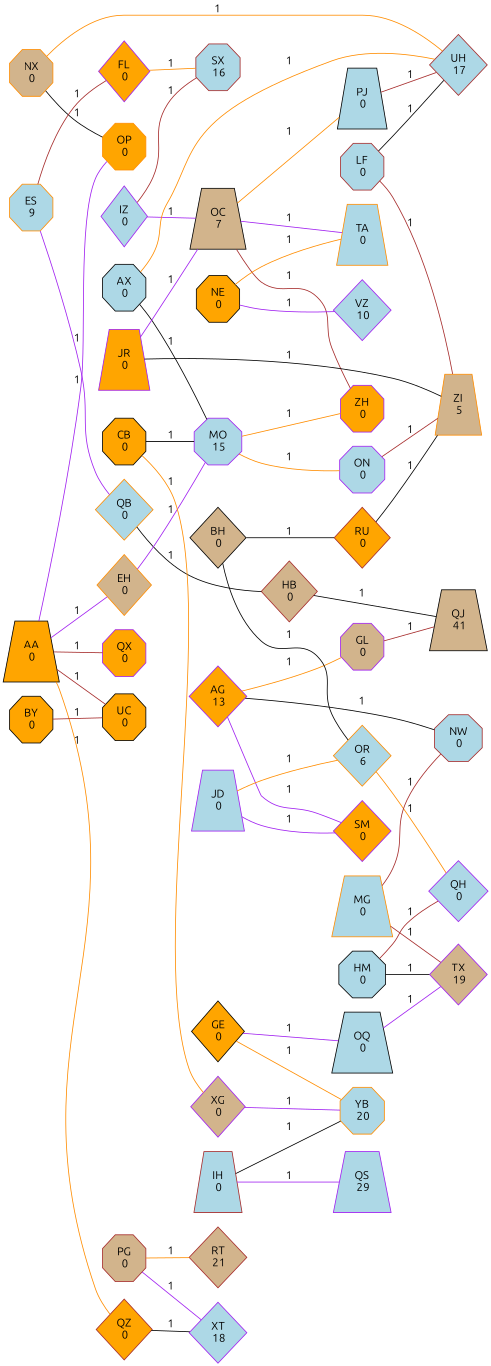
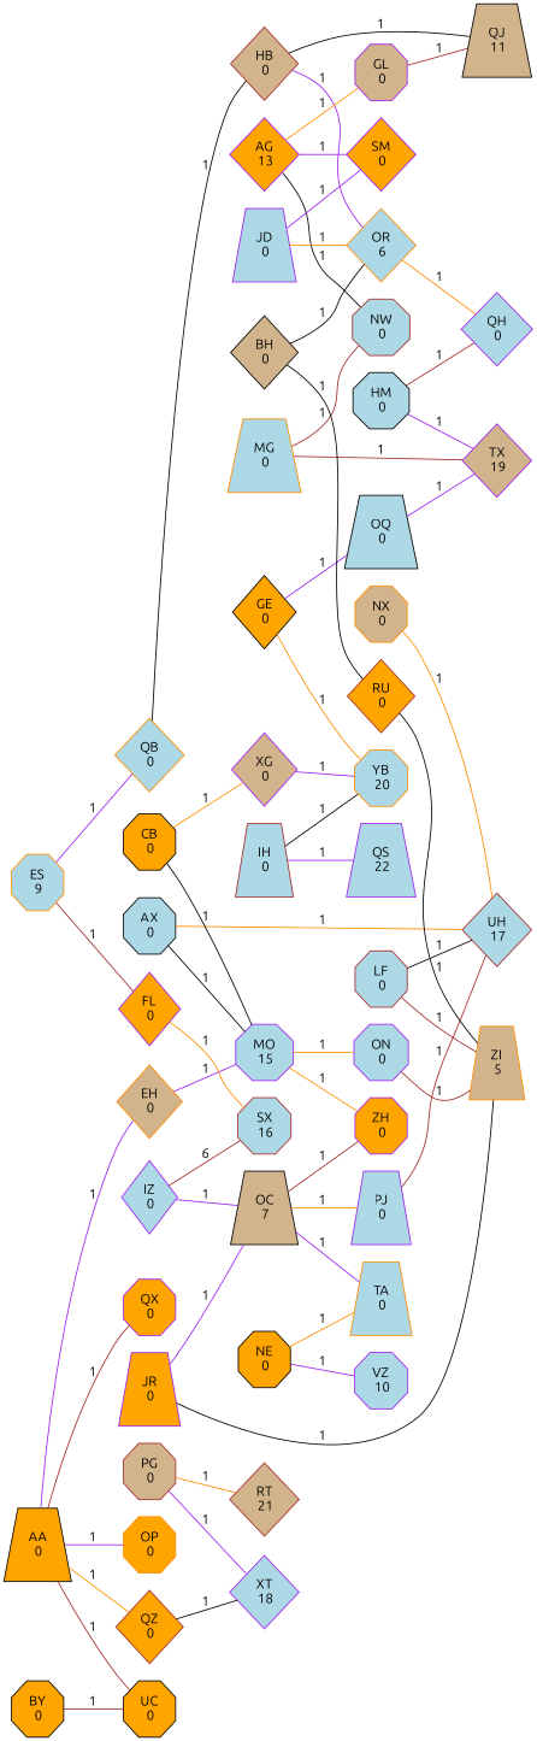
  graph {
    fontname=Ubuntu
    rankdir=LR
    node [color=purple fillcolor=lightblue fontname=Ubuntu shape=diamond style=filled]
    edge [color=purple fontname=Ubuntu]
-   n1 [color=black fillcolor=tan label="QJ\n 41" shape=trapezium]
-   n2 [label="VZ\n 10"]
+   n1 [color=black fillcolor=tan label="QJ\n 11" shape=trapezium]
+   n2 [label="VZ\n 10" shape=octagon]
    n3 [fillcolor=tan label="TX\n 19"]
    n4 [color=darkorange fillcolor=tan label="ZI\n 5" shape=trapezium]
    n5 [color=brown label="IH\n 0" shape=trapezium]
-   n6 [label="QS\n 29" shape=trapezium]
+   n6 [label="QS\n 22" shape=trapezium]
    n7 [color=darkorange label="YB\n 20" shape=octagon]
    n8 [color=darkorange label="QB\n 0"]
    n9 [color=brown fillcolor=tan label="HB\n 0"]
    n10 [fillcolor=orange label="QX\n 0" shape=octagon]
    n11 [color=darkorange fillcolor=tan label="NX\n 0" shape=octagon]
    n12 [color=brown label="UH\n 17"]
    n13 [color=darkorange fillcolor=orange label="OP\n 0" shape=octagon]
-   n14 [color=black label="PJ\n 0" shape=trapezium]
+   n14 [label="PJ\n 0" shape=trapezium]
    n15 [color=darkorange label="OR\n 6"]
    n16 [label="QH\n 0"]
    n17 [color=black fillcolor=tan label="OC\n 7" shape=trapezium]
    n18 [color=darkorange label="TA\n 0" shape=trapezium]
    n19 [fillcolor=orange label="ZH\n 0" shape=octagon]
    n20 [color=black fillcolor=orange label="UC\n 0" shape=octagon]
    n21 [label="IZ\n 0"]
    n22 [color=brown label="SX\n 16" shape=octagon]
    n23 [fillcolor=orange label="AG\n 13"]
    n24 [fillcolor=tan label="GL\n 0" shape=octagon]
    n25 [fillcolor=orange label="SM\n 0"]
    n26 [color=brown label="NW\n 0" shape=octagon]
    n27 [label="ON\n 0" shape=octagon]
    n28 [label="XT\n 18"]
    n29 [color=black label="AX\n 0" shape=octagon]
    n30 [label="MO\n 15" shape=octagon]
    n31 [label="JD\n 0" shape=trapezium]
    n32 [color=black label="HM\n 0" shape=octagon]
    n33 [color=brown label="LF\n 0" shape=octagon]
    n34 [color=brown fillcolor=tan label="RT\n 21"]
    n35 [color=black fillcolor=orange label="NE\n 0" shape=octagon]
    n36 [color=black label="OQ\n 0" shape=trapezium]
    n37 [color=black fillcolor=orange label="AA\n 0" shape=trapezium]
    n38 [color=darkorange fillcolor=tan label="EH\n 0"]
    n39 [color=brown fillcolor=orange label="QZ\n 0"]
    n40 [color=black fillcolor=orange label="GE\n 0"]
    n41 [color=darkorange label="MG\n 0" shape=trapezium]
    n42 [fillcolor=orange label="JR\n 0" shape=trapezium]
    n43 [color=brown fillcolor=tan label="PG\n 0" shape=octagon]
    n44 [fillcolor=tan label="XG\n 0"]
    n45 [color=darkorange label="ES\n 9" shape=octagon]
    n46 [fillcolor=orange label="FL\n 0"]
    n47 [color=black fillcolor=tan label="BH\n 0"]
    n48 [color=brown fillcolor=orange label="RU\n 0"]
    n49 [color=black fillcolor=orange label="CB\n 0" shape=octagon]
    n50 [color=black fillcolor=orange label="BY\n 0" shape=octagon]
    n5 -- n6 [label=1]
    n5 -- n7 [color=black label=1]
    n8 -- n9 [color=black label=1]
    n9 -- n1 [color=black label=1]
+   n9 -- n15 [label=1]
    n11 -- n12 [color=darkorange label=1]
-   n11 -- n13 [color=black label=1]
    n14 -- n12 [color=brown label=1]
    n15 -- n16 [color=darkorange label=1]
    n17 -- n14 [color=darkorange label=1]
    n17 -- n18 [label=1]
    n17 -- n19 [color=brown label=1]
    n21 -- n17 [label=1]
-   n21 -- n22 [color=brown label=1]
+   n21 -- n22 [color=brown label=6]
    n23 -- n24 [color=darkorange label=1]
    n23 -- n25 [label=1]
    n23 -- n26 [color=black label=1]
    n24 -- n1 [color=brown label=1]
    n27 -- n4 [color=brown label=1]
    n29 -- n12 [color=darkorange label=1]
    n29 -- n30 [color=black label=1]
    n30 -- n19 [color=darkorange label=1]
    n30 -- n27 [color=darkorange label=1]
    n31 -- n15 [color=darkorange label=1]
    n31 -- n25 [label=1]
-   n32 -- n3 [color=black label=1]
+   n32 -- n3 [label=1]
    n32 -- n16 [color=brown label=1]
    n33 -- n4 [color=brown label=1]
    n33 -- n12 [color=black label=1]
    n35 -- n2 [label=1]
    n35 -- n18 [color=darkorange label=1]
    n36 -- n3 [label=1]
    n37 -- n10 [color=brown label=1]
    n37 -- n13 [label=1]
    n37 -- n20 [color=brown label=1]
    n37 -- n38 [label=1]
    n37 -- n39 [color=darkorange label=1]
    n38 -- n30 [label=1]
    n39 -- n28 [color=black label=1]
    n40 -- n7 [color=darkorange label=1]
    n40 -- n36 [label=1]
    n41 -- n3 [color=brown label=1]
    n41 -- n26 [color=brown label=1]
    n42 -- n4 [color=black label=1]
    n42 -- n17 [label=1]
    n43 -- n28 [label=1]
    n43 -- n34 [color=darkorange label=1]
    n44 -- n7 [label=1]
    n45 -- n8 [label=1]
    n45 -- n46 [color=brown label=1]
    n46 -- n22 [color=darkorange label=1]
    n47 -- n15 [color=black label=1]
    n47 -- n48 [color=black label=1]
    n48 -- n4 [color=black label=1]
    n49 -- n30 [color=black label=1]
    n49 -- n44 [color=darkorange label=1]
    n50 -- n20 [color=brown label=1]
  }
